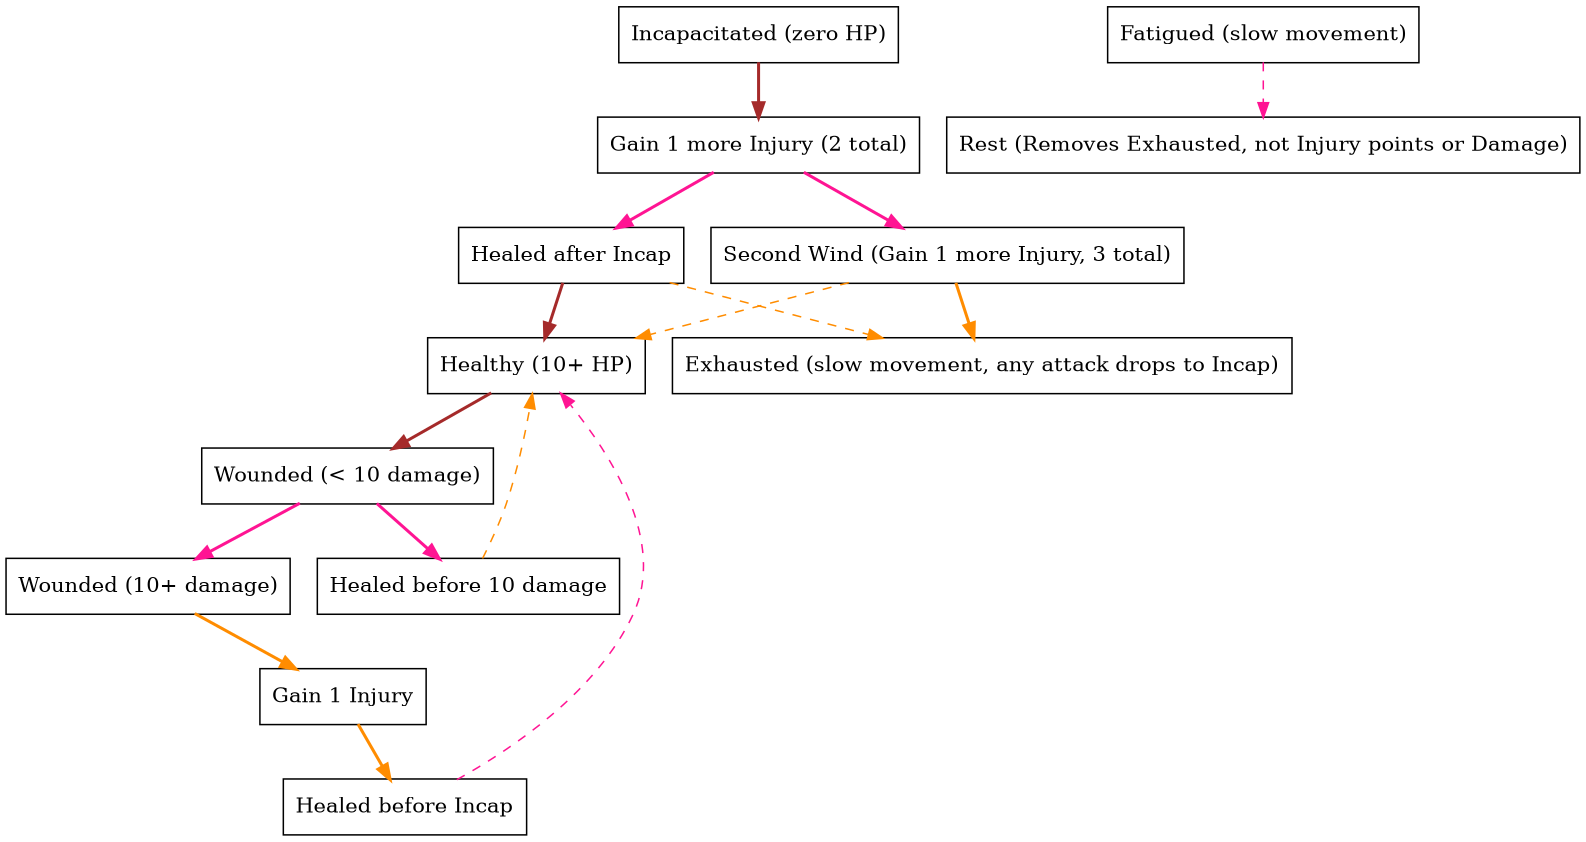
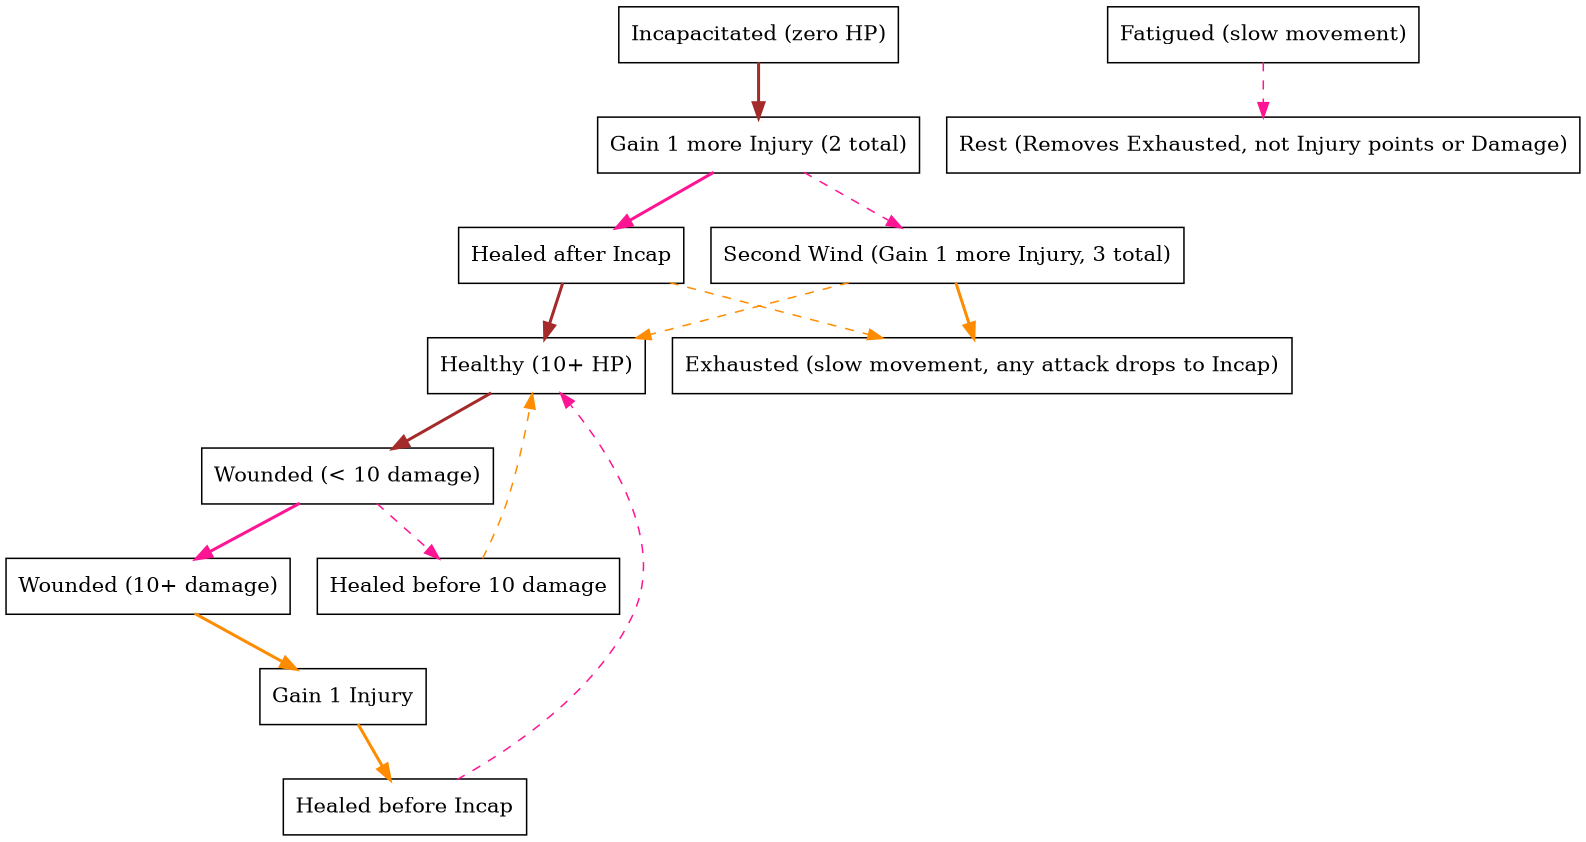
  digraph {
    rankdir=TB
    splines=spline
    node [shape=record]
    edge [color=deeppink style=bold]
    n1 [label="Healthy (10+ HP)"]
    n2 [label="Wounded (&lt; 10 damage)"]
    n3 [label="Wounded (10+ damage)"]
    n4 [label="Healed before 10 damage"]
    n5 [label="Gain 1 Injury"]
    n6 [label="Healed before Incap"]
    n7 [label="Incapacitated (zero HP)"]
    n8 [label="Gain 1 more Injury (2 total)"]
    n9 [label="Healed after Incap"]
    n10 [label="Second Wind (Gain 1 more Injury, 3 total)"]
    n11 [label="Exhausted (slow movement, any attack drops to Incap)"]
    n12 [label="Rest (Removes Exhausted, not Injury points or Damage)"]
    n13 [label="Fatigued (slow movement)"]
    n1 -> n2 [color=brown]
    n2 -> n3
-   n2 -> n4
+   n2 -> n4 [style=dashed]
    n3 -> n5 [color=darkorange]
    n4 -> n1 [color=darkorange style=dashed]
    n5 -> n6 [color=darkorange]
    n6 -> n1 [style=dashed]
    n7 -> n8 [color=brown]
    n8 -> n9
-   n8 -> n10
+   n8 -> n10 [style=dashed]
    n9 -> n1 [color=brown]
    n9 -> n11 [color=darkorange style=dashed]
    n10 -> n1 [color=darkorange style=dashed]
    n10 -> n11 [color=darkorange]
    n13 -> n12 [style=dashed]
  }
